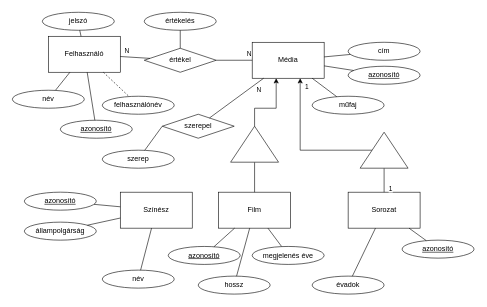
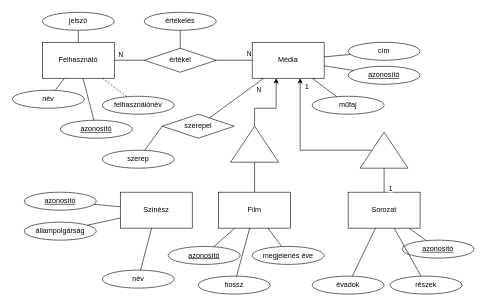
  <mxCell id="0" />
  <mxCell id="1" parent="0" />
- <mxCell id="2" value="Felhasználó" style="rounded=0;whiteSpace=wrap;html=1;" vertex="1" parent="1"><mxGeometry x="80" y="60" width="120" height="60" as="geometry" /></mxCell>
+ <mxCell id="2" value="Felhasználó" style="rounded=0;whiteSpace=wrap;html=1;" vertex="1" parent="1"><mxGeometry x="70" y="70" width="120" height="60" as="geometry" /></mxCell>
  <mxCell id="3" value="Színész" style="rounded=0;whiteSpace=wrap;html=1;" vertex="1" parent="1"><mxGeometry x="200" y="320" width="120" height="60" as="geometry" /></mxCell>
  <mxCell id="4" value="Média" style="rounded=0;whiteSpace=wrap;html=1;" vertex="1" parent="1"><mxGeometry x="420" y="70" width="120" height="60" as="geometry" /></mxCell>
  <mxCell id="5" value="Film" style="rounded=0;whiteSpace=wrap;html=1;" vertex="1" parent="1"><mxGeometry x="364" y="320" width="120" height="60" as="geometry" /></mxCell>
  <mxCell id="6" value="Sorozat" style="rounded=0;whiteSpace=wrap;html=1;" vertex="1" parent="1"><mxGeometry x="580" y="320" width="120" height="60" as="geometry" /></mxCell>
  <mxCell id="7" value="cím" style="ellipse;whiteSpace=wrap;html=1;" vertex="1" parent="1"><mxGeometry x="580" y="70" width="120" height="30" as="geometry" /></mxCell>
  <mxCell id="8" value="&lt;u&gt;azonosító&lt;/u&gt;" style="ellipse;whiteSpace=wrap;html=1;" vertex="1" parent="1"><mxGeometry x="580" y="110" width="120" height="30" as="geometry" /></mxCell>
  <mxCell id="9" value="műfaj" style="ellipse;whiteSpace=wrap;html=1;" vertex="1" parent="1"><mxGeometry x="520" y="160" width="120" height="30" as="geometry" /></mxCell>
  <mxCell id="10" value="" style="endArrow=none;html=1;rounded=0;" edge="1" parent="1" source="4" target="9"><mxGeometry width="50" height="50" relative="1" as="geometry"><mxPoint x="400" y="310" as="sourcePoint" /><mxPoint x="450" y="260" as="targetPoint" /></mxGeometry></mxCell>
  <mxCell id="11" value="" style="endArrow=none;html=1;rounded=0;" edge="1" parent="1" source="4" target="8"><mxGeometry width="50" height="50" relative="1" as="geometry"><mxPoint x="550" y="110" as="sourcePoint" /><mxPoint x="571" y="171" as="targetPoint" /></mxGeometry></mxCell>
  <mxCell id="12" value="" style="endArrow=none;html=1;rounded=0;" edge="1" parent="1" source="4" target="7"><mxGeometry width="50" height="50" relative="1" as="geometry"><mxPoint x="550" y="119" as="sourcePoint" /><mxPoint x="599" y="127" as="targetPoint" /></mxGeometry></mxCell>
  <mxCell id="13" value="" style="edgeStyle=orthogonalEdgeStyle;rounded=0;orthogonalLoop=1;jettySize=auto;html=1;" edge="1" parent="1" source="58" target="4"><mxGeometry relative="1" as="geometry"><mxPoint x="424" y="230" as="sourcePoint" /><Array as="points"><mxPoint x="424" y="180" /><mxPoint x="460" y="180" /></Array></mxGeometry></mxCell>
  <mxCell id="14" value="" style="edgeStyle=orthogonalEdgeStyle;rounded=0;orthogonalLoop=1;jettySize=auto;html=1;endArrow=none;endFill=0;" edge="1" parent="1" source="5" target="58"><mxGeometry relative="1" as="geometry"><mxPoint x="310" y="230" as="sourcePoint" /><mxPoint x="424" y="270" as="targetPoint" /></mxGeometry></mxCell>
  <mxCell id="15" value="" style="edgeStyle=orthogonalEdgeStyle;rounded=0;orthogonalLoop=1;jettySize=auto;html=1;" edge="1" parent="1" source="59" target="4"><mxGeometry relative="1" as="geometry"><mxPoint x="490" y="140" as="targetPoint" /><mxPoint x="580" y="250" as="sourcePoint" /><Array as="points"><mxPoint x="500" y="250" /></Array></mxGeometry></mxCell>
  <mxCell id="16" value="1" style="edgeLabel;html=1;align=center;verticalAlign=middle;resizable=0;points=[];" vertex="1" connectable="0" parent="15"><mxGeometry x="0.842" y="-2" relative="1" as="geometry"><mxPoint x="8" y="-6" as="offset" /></mxGeometry></mxCell>
  <mxCell id="17" value="" style="edgeStyle=orthogonalEdgeStyle;rounded=0;orthogonalLoop=1;jettySize=auto;html=1;endArrow=none;endFill=0;" edge="1" parent="1" target="59" source="6"><mxGeometry relative="1" as="geometry"><mxPoint x="510" y="350" as="sourcePoint" /><mxPoint x="640" y="270" as="targetPoint" /></mxGeometry></mxCell>
  <mxCell id="18" value="1" style="edgeLabel;html=1;align=center;verticalAlign=middle;resizable=0;points=[];" vertex="1" connectable="0" parent="17"><mxGeometry x="-0.272" y="-2" relative="1" as="geometry"><mxPoint x="8" y="8" as="offset" /></mxGeometry></mxCell>
+ <mxCell id="19" value="részek" style="ellipse;whiteSpace=wrap;html=1;" vertex="1" parent="1"><mxGeometry x="650" y="460" width="120" height="30" as="geometry" /></mxCell>
  <mxCell id="20" value="&lt;u&gt;azonosító&lt;/u&gt;" style="ellipse;whiteSpace=wrap;html=1;" vertex="1" parent="1"><mxGeometry x="280" y="410.5" width="120" height="30" as="geometry" /></mxCell>
  <mxCell id="21" value="" style="endArrow=none;html=1;rounded=0;" edge="1" parent="1" target="20" source="5"><mxGeometry width="50" height="50" relative="1" as="geometry"><mxPoint x="240" y="409.5" as="sourcePoint" /><mxPoint x="271" y="471.5" as="targetPoint" /></mxGeometry></mxCell>
  <mxCell id="22" value="&lt;u&gt;azonosító&lt;/u&gt;" style="ellipse;whiteSpace=wrap;html=1;" vertex="1" parent="1"><mxGeometry x="670" y="400" width="120" height="30" as="geometry" /></mxCell>
  <mxCell id="23" value="" style="endArrow=none;html=1;rounded=0;" edge="1" parent="1" target="22" source="6"><mxGeometry width="50" height="50" relative="1" as="geometry"><mxPoint x="570" y="400" as="sourcePoint" /><mxPoint x="601" y="462" as="targetPoint" /></mxGeometry></mxCell>
  <mxCell id="24" value="évadok" style="ellipse;whiteSpace=wrap;html=1;" vertex="1" parent="1"><mxGeometry x="520" y="460" width="120" height="30" as="geometry" /></mxCell>
  <mxCell id="25" value="" style="endArrow=none;html=1;rounded=0;" edge="1" parent="1" source="24" target="6"><mxGeometry width="50" height="50" relative="1" as="geometry"><mxPoint x="520" y="410" as="sourcePoint" /><mxPoint x="570" y="360" as="targetPoint" /></mxGeometry></mxCell>
+ <mxCell id="26" value="" style="endArrow=none;html=1;rounded=0;" edge="1" parent="1" source="19" target="6"><mxGeometry width="50" height="50" relative="1" as="geometry"><mxPoint x="615" y="550" as="sourcePoint" /><mxPoint x="665" y="500" as="targetPoint" /></mxGeometry></mxCell>
  <mxCell id="27" value="" style="endArrow=none;html=1;rounded=0;" edge="1" parent="1" source="28" target="5"><mxGeometry width="50" height="50" relative="1" as="geometry"><mxPoint x="520" y="410" as="sourcePoint" /><mxPoint x="570" y="360" as="targetPoint" /></mxGeometry></mxCell>
  <mxCell id="28" value="megjelenés éve" style="ellipse;whiteSpace=wrap;html=1;" vertex="1" parent="1"><mxGeometry x="420" y="410.5" width="120" height="30" as="geometry" /></mxCell>
  <mxCell id="29" value="hossz" style="ellipse;whiteSpace=wrap;html=1;" vertex="1" parent="1"><mxGeometry x="330" y="460" width="120" height="30" as="geometry" /></mxCell>
  <mxCell id="30" value="" style="endArrow=none;html=1;rounded=0;" edge="1" parent="1" source="29" target="5"><mxGeometry width="50" height="50" relative="1" as="geometry"><mxPoint x="520" y="410" as="sourcePoint" /><mxPoint x="570" y="360" as="targetPoint" /></mxGeometry></mxCell>
  <mxCell id="31" value="szerepel" style="rhombus;whiteSpace=wrap;html=1;" vertex="1" parent="1"><mxGeometry x="270" y="190" width="120" height="40" as="geometry" /></mxCell>
  <mxCell id="32" value="" style="endArrow=none;html=1;rounded=0;" edge="1" parent="1" source="31" target="4"><mxGeometry width="50" height="50" relative="1" as="geometry"><mxPoint x="300.5" y="140" as="sourcePoint" /><mxPoint x="379.5" y="84" as="targetPoint" /></mxGeometry></mxCell>
  <mxCell id="33" value="N" style="edgeLabel;html=1;align=center;verticalAlign=middle;resizable=0;points=[];" vertex="1" connectable="0" parent="32"><mxGeometry x="0.792" y="-2" relative="1" as="geometry"><mxPoint y="11" as="offset" /></mxGeometry></mxCell>
  <mxCell id="34" value="értékel" style="rhombus;whiteSpace=wrap;html=1;" vertex="1" parent="1"><mxGeometry x="240" y="80" width="120" height="40" as="geometry" /></mxCell>
  <mxCell id="35" value="" style="endArrow=none;html=1;rounded=0;" edge="1" parent="1" target="34" source="2"><mxGeometry width="50" height="50" relative="1" as="geometry"><mxPoint x="182" y="270" as="sourcePoint" /><mxPoint x="280" y="260" as="targetPoint" /></mxGeometry></mxCell>
  <mxCell id="36" value="N" style="edgeLabel;html=1;align=center;verticalAlign=middle;resizable=0;points=[];" vertex="1" connectable="0" parent="35"><mxGeometry x="-0.668" y="2" relative="1" as="geometry"><mxPoint x="2" y="-8" as="offset" /></mxGeometry></mxCell>
  <mxCell id="37" value="" style="endArrow=none;html=1;rounded=0;" edge="1" parent="1" source="34" target="4"><mxGeometry width="50" height="50" relative="1" as="geometry"><mxPoint x="310.5" y="150" as="sourcePoint" /><mxPoint x="430" y="136" as="targetPoint" /></mxGeometry></mxCell>
  <mxCell id="38" value="N" style="edgeLabel;html=1;align=center;verticalAlign=middle;resizable=0;points=[];" vertex="1" connectable="0" parent="37"><mxGeometry x="0.792" y="-2" relative="1" as="geometry"><mxPoint y="-13" as="offset" /></mxGeometry></mxCell>
  <mxCell id="39" value="értékelés" style="ellipse;whiteSpace=wrap;html=1;" vertex="1" parent="1"><mxGeometry x="240" y="20" width="120" height="30" as="geometry" /></mxCell>
  <mxCell id="40" value="" style="endArrow=none;html=1;rounded=0;" edge="1" parent="1" source="34" target="39"><mxGeometry width="50" height="50" relative="1" as="geometry"><mxPoint x="270" y="210" as="sourcePoint" /><mxPoint x="320" y="160" as="targetPoint" /></mxGeometry></mxCell>
  <mxCell id="41" value="szerep" style="ellipse;whiteSpace=wrap;html=1;" vertex="1" parent="1"><mxGeometry x="170" y="250" width="120" height="30" as="geometry" /></mxCell>
  <mxCell id="42" value="" style="endArrow=none;html=1;rounded=0;" edge="1" parent="1" target="41"><mxGeometry width="50" height="50" relative="1" as="geometry"><mxPoint x="270" y="210" as="sourcePoint" /><mxPoint x="320" y="160" as="targetPoint" /></mxGeometry></mxCell>
  <mxCell id="43" value="felhasználónév" style="ellipse;whiteSpace=wrap;html=1;" vertex="1" parent="1"><mxGeometry x="170" y="160" width="120" height="30" as="geometry" /></mxCell>
  <mxCell id="44" value="&lt;u&gt;azonosító&lt;/u&gt;" style="ellipse;whiteSpace=wrap;html=1;" vertex="1" parent="1"><mxGeometry x="100" y="200" width="120" height="30" as="geometry" /></mxCell>
  <mxCell id="45" value="név" style="ellipse;whiteSpace=wrap;html=1;" vertex="1" parent="1"><mxGeometry x="20" y="150" width="120" height="30" as="geometry" /></mxCell>
  <mxCell id="46" value="" style="endArrow=none;html=1;rounded=0;" edge="1" parent="1" target="45" source="2"><mxGeometry width="50" height="50" relative="1" as="geometry"><mxPoint x="60" y="190" as="sourcePoint" /><mxPoint x="-10" y="320" as="targetPoint" /></mxGeometry></mxCell>
  <mxCell id="47" value="" style="endArrow=none;html=1;rounded=0;" edge="1" parent="1" target="44" source="2"><mxGeometry width="50" height="50" relative="1" as="geometry"><mxPoint x="80" y="169" as="sourcePoint" /><mxPoint x="111" y="231" as="targetPoint" /></mxGeometry></mxCell>
  <mxCell id="48" value="" style="endArrow=none;html=1;rounded=0;dashed=1;" edge="1" parent="1" target="43" source="2"><mxGeometry width="50" height="50" relative="1" as="geometry"><mxPoint x="80" y="154" as="sourcePoint" /><mxPoint x="139" y="187" as="targetPoint" /></mxGeometry></mxCell>
  <mxCell id="49" style="edgeStyle=orthogonalEdgeStyle;rounded=0;orthogonalLoop=1;jettySize=auto;html=1;exitX=0.5;exitY=1;exitDx=0;exitDy=0;" edge="1" parent="1" source="45" target="45"><mxGeometry relative="1" as="geometry" /></mxCell>
  <mxCell id="50" value="jelszó" style="ellipse;whiteSpace=wrap;html=1;" vertex="1" parent="1"><mxGeometry x="70" y="20" width="120" height="30" as="geometry" /></mxCell>
  <mxCell id="51" value="" style="endArrow=none;html=1;rounded=0;" edge="1" parent="1" source="50" target="2"><mxGeometry width="50" height="50" relative="1" as="geometry"><mxPoint x="148" y="140" as="sourcePoint" /><mxPoint x="166" y="210" as="targetPoint" /></mxGeometry></mxCell>
  <mxCell id="52" value="állampolgárság" style="ellipse;whiteSpace=wrap;html=1;" vertex="1" parent="1"><mxGeometry x="40" y="370" width="120" height="30" as="geometry" /></mxCell>
  <mxCell id="53" value="név" style="ellipse;whiteSpace=wrap;html=1;" vertex="1" parent="1"><mxGeometry x="170" y="450" width="120" height="30" as="geometry" /></mxCell>
  <mxCell id="54" value="&lt;u&gt;azonosító&lt;/u&gt;" style="ellipse;whiteSpace=wrap;html=1;" vertex="1" parent="1"><mxGeometry x="40" y="320" width="120" height="30" as="geometry" /></mxCell>
  <mxCell id="55" value="" style="endArrow=none;html=1;rounded=0;" edge="1" parent="1" source="3" target="53"><mxGeometry width="50" height="50" relative="1" as="geometry"><mxPoint x="270" y="320" as="sourcePoint" /><mxPoint x="320" y="270" as="targetPoint" /></mxGeometry></mxCell>
  <mxCell id="56" value="" style="endArrow=none;html=1;rounded=0;" edge="1" parent="1" source="3" target="52"><mxGeometry width="50" height="50" relative="1" as="geometry"><mxPoint x="270" y="320" as="sourcePoint" /><mxPoint x="320" y="270" as="targetPoint" /></mxGeometry></mxCell>
  <mxCell id="57" value="" style="endArrow=none;html=1;rounded=0;" edge="1" parent="1" source="3" target="54"><mxGeometry width="50" height="50" relative="1" as="geometry"><mxPoint x="270" y="320" as="sourcePoint" /><mxPoint x="320" y="270" as="targetPoint" /></mxGeometry></mxCell>
  <mxCell id="58" value="" style="triangle;whiteSpace=wrap;html=1;rotation=-90;" vertex="1" parent="1"><mxGeometry x="394" y="200" width="60" height="80" as="geometry" /></mxCell>
  <mxCell id="59" value="" style="triangle;whiteSpace=wrap;html=1;rotation=-90;" vertex="1" parent="1"><mxGeometry x="610" y="210" width="60" height="80" as="geometry" /></mxCell>
